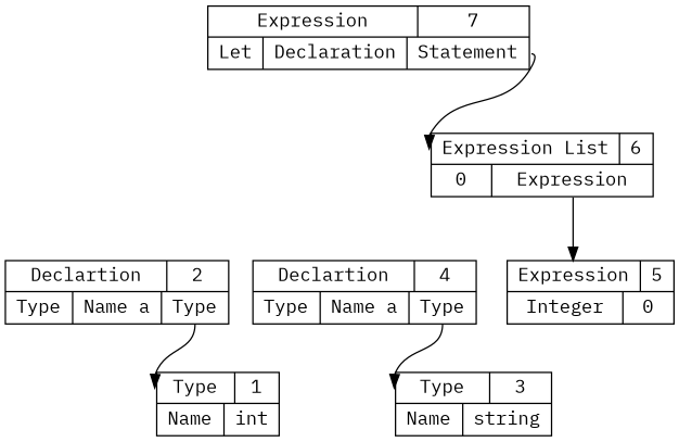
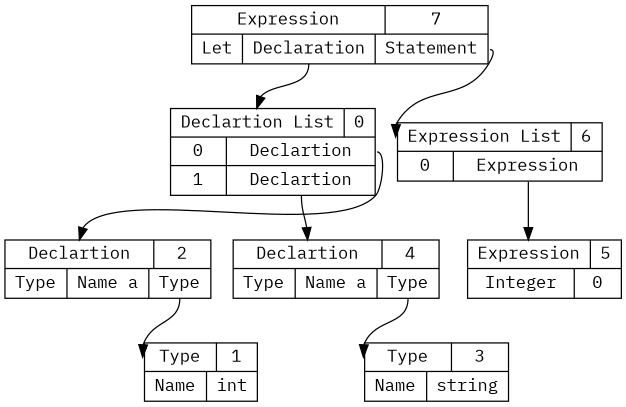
  digraph {
    fontname="IBM Plex Mono"
    node [shape=record fontname="IBM Plex Mono"]
    edge [headport=ptr tailport=pos0 fontname="IBM Plex Mono"]
    n1 [label="{ { <ptr> Expression | 7 } |{ Let | <dec> Declaration | <stmt> Statement } } "]
+   n2 [label="{ { <ptr> Declartion List | 0 } | { 0 | <pos0> Declartion }| { 1 | <pos1> Declartion } }"]
    n3 [label="{ { <ptr> Expression List | 6 } | { 0 | <pos0> Expression } }"]
    n4 [label="{ { <ptr> Declartion | 2 } | {Type | Name a | <ty> Type } }"]
    n5 [label="{ { <ptr> Type | 1 } | { Name | int } } "]
    n6 [label="{ { <ptr> Declartion | 4 } | {Type | Name a | <ty> Type } }"]
    n7 [label="{ { <ptr> Type | 3 } | { Name | string } } "]
    n8 [label="{ { <ptr> Expression | 5 } |{ Integer | 0 } }"]
+   n1 -> n2 [tailport=dec]
    n1 -> n3 [tailport=stmt]
+   n2 -> n4
+   n2 -> n6 [tailport=pos1]
    n3 -> n8
    n4 -> n5 [tailport=ty]
    n6 -> n7 [tailport=ty]
  }
